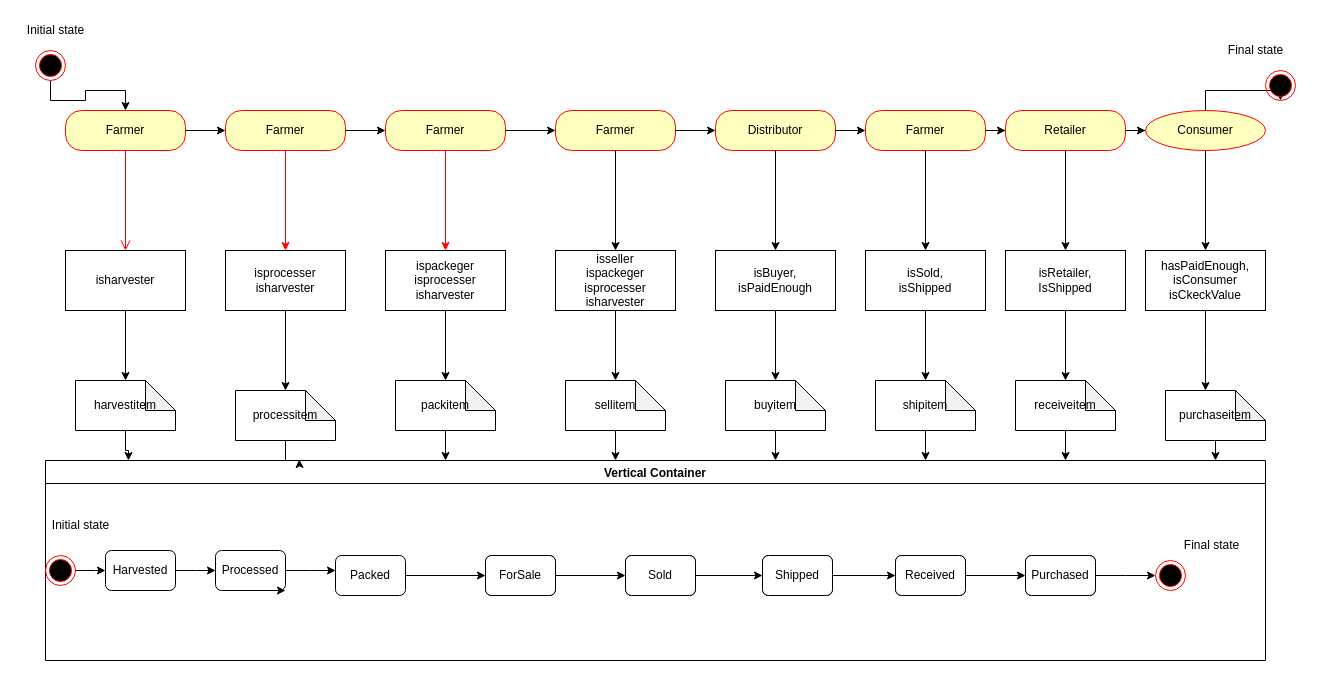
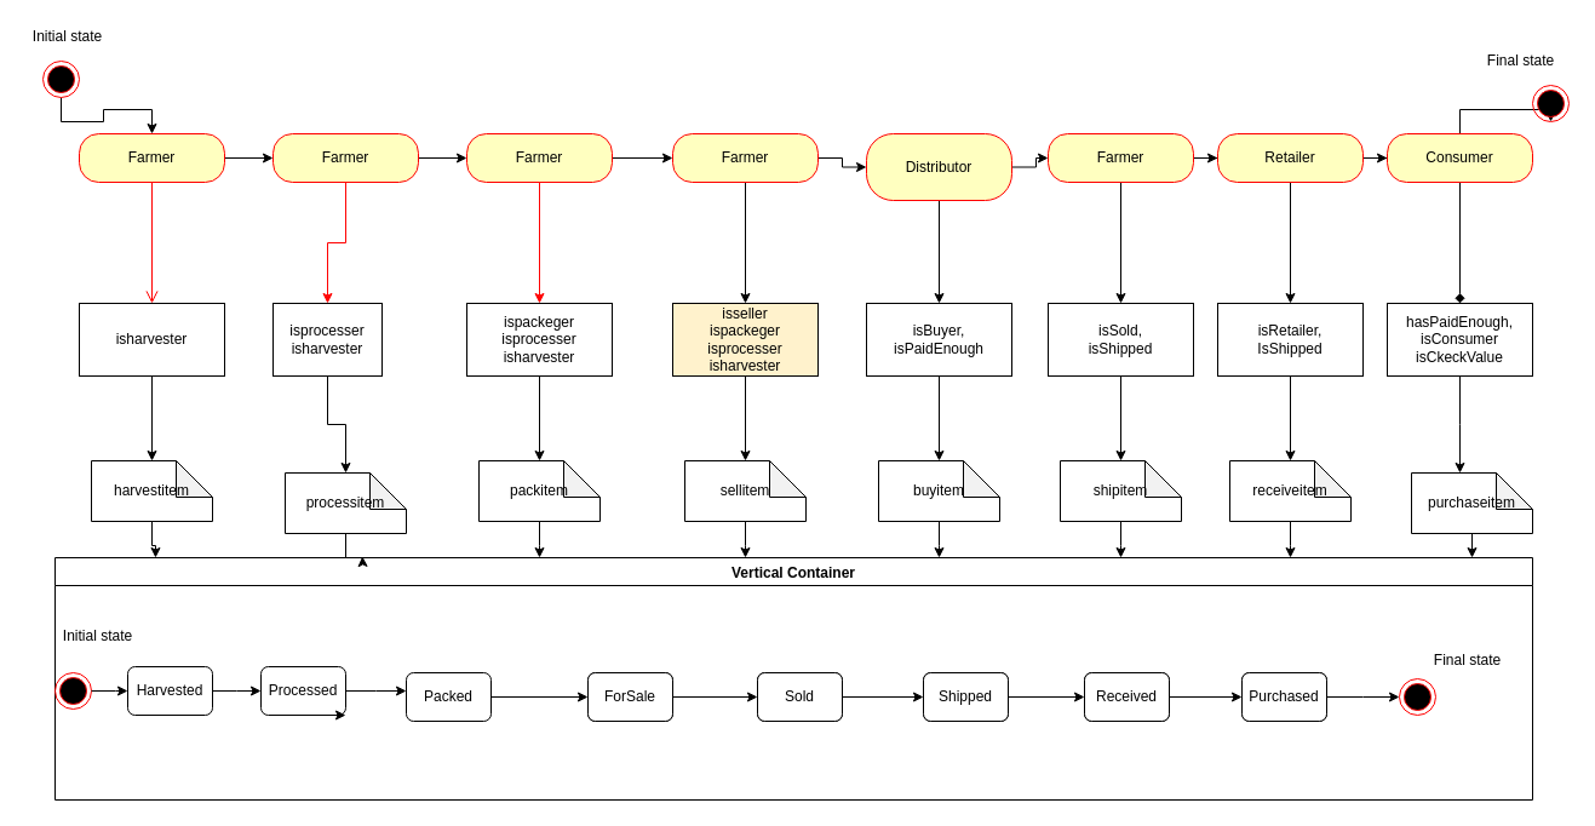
  <mxCell id="0" />
  <mxCell id="1" parent="0" />
  <mxCell id="2" value="Vertical Container" style="swimlane;" vertex="1" parent="1"><mxGeometry x="45" y="460" width="1220" height="200" as="geometry" /></mxCell>
  <mxCell id="3" value="Harvested" style="rounded=1;whiteSpace=wrap;html=1;" vertex="1" parent="2"><mxGeometry x="60" y="90" width="70" height="40" as="geometry" /></mxCell>
  <mxCell id="4" value="" style="rounded=1;whiteSpace=wrap;html=1;" vertex="1" parent="2"><mxGeometry x="580" y="95" width="70" height="40" as="geometry" /></mxCell>
  <mxCell id="5" value="" style="rounded=1;whiteSpace=wrap;html=1;" vertex="1" parent="2"><mxGeometry x="440" y="95" width="70" height="40" as="geometry" /></mxCell>
  <mxCell id="6" value="Packed" style="rounded=1;whiteSpace=wrap;html=1;" vertex="1" parent="2"><mxGeometry x="290" y="95" width="70" height="40" as="geometry" /></mxCell>
  <mxCell id="7" value="Processed" style="rounded=1;whiteSpace=wrap;html=1;" vertex="1" parent="2"><mxGeometry x="170" y="90" width="70" height="40" as="geometry" /></mxCell>
  <mxCell id="8" value="" style="rounded=1;whiteSpace=wrap;html=1;" vertex="1" parent="2"><mxGeometry x="717" y="95" width="70" height="40" as="geometry" /></mxCell>
  <mxCell id="9" value="" style="rounded=1;whiteSpace=wrap;html=1;" vertex="1" parent="2"><mxGeometry x="980" y="95" width="70" height="40" as="geometry" /></mxCell>
  <mxCell id="10" value="" style="rounded=1;whiteSpace=wrap;html=1;" vertex="1" parent="2"><mxGeometry x="850" y="95" width="70" height="40" as="geometry" /></mxCell>
  <mxCell id="11" value="" style="ellipse;html=1;shape=endState;fillColor=#000000;strokeColor=#ff0000;" vertex="1" parent="2"><mxGeometry y="95" width="30" height="30" as="geometry" /></mxCell>
  <mxCell id="12" style="edgeStyle=orthogonalEdgeStyle;rounded=0;orthogonalLoop=1;jettySize=auto;html=1;exitX=0.5;exitY=1;exitDx=0;exitDy=0;entryX=1;entryY=1;entryDx=0;entryDy=0;" edge="1" parent="2" source="7" target="7"><mxGeometry relative="1" as="geometry" /></mxCell>
  <mxCell id="13" value="Sold" style="rounded=1;whiteSpace=wrap;html=1;" vertex="1" parent="2"><mxGeometry x="580" y="95" width="70" height="40" as="geometry" /></mxCell>
  <mxCell id="14" value="Shipped" style="rounded=1;whiteSpace=wrap;html=1;" vertex="1" parent="2"><mxGeometry x="717" y="95" width="70" height="40" as="geometry" /></mxCell>
  <mxCell id="15" value="" style="edgeStyle=orthogonalEdgeStyle;rounded=0;orthogonalLoop=1;jettySize=auto;html=1;" edge="1" parent="2" source="13" target="14"><mxGeometry relative="1" as="geometry" /></mxCell>
  <mxCell id="16" value="Received" style="rounded=1;whiteSpace=wrap;html=1;" vertex="1" parent="2"><mxGeometry x="850" y="95" width="70" height="40" as="geometry" /></mxCell>
  <mxCell id="17" value="" style="edgeStyle=orthogonalEdgeStyle;rounded=0;orthogonalLoop=1;jettySize=auto;html=1;" edge="1" parent="2" source="14" target="16"><mxGeometry relative="1" as="geometry" /></mxCell>
  <mxCell id="18" value="Purchased" style="rounded=1;whiteSpace=wrap;html=1;" vertex="1" parent="2"><mxGeometry x="980" y="95" width="70" height="40" as="geometry" /></mxCell>
  <mxCell id="19" value="" style="edgeStyle=orthogonalEdgeStyle;rounded=0;orthogonalLoop=1;jettySize=auto;html=1;" edge="1" parent="2" source="16" target="18"><mxGeometry relative="1" as="geometry" /></mxCell>
  <mxCell id="20" value="" style="ellipse;html=1;shape=endState;fillColor=#000000;strokeColor=#ff0000;" vertex="1" parent="2"><mxGeometry x="1110" y="100" width="30" height="30" as="geometry" /></mxCell>
  <mxCell id="21" value="Final state" style="text;html=1;align=center;verticalAlign=middle;resizable=0;points=[];autosize=1;strokeColor=none;" vertex="1" parent="2"><mxGeometry x="1131" y="75" width="70" height="20" as="geometry" /></mxCell>
  <mxCell id="22" value="Initial state" style="text;html=1;align=center;verticalAlign=middle;resizable=0;points=[];autosize=1;strokeColor=none;" vertex="1" parent="2"><mxGeometry y="55" width="70" height="20" as="geometry" /></mxCell>
  <mxCell id="23" value="" style="edgeStyle=orthogonalEdgeStyle;rounded=0;orthogonalLoop=1;jettySize=auto;html=1;" edge="1" parent="1" source="11"><mxGeometry relative="1" as="geometry"><mxPoint x="105" y="570" as="targetPoint" /></mxGeometry></mxCell>
  <mxCell id="24" value="" style="edgeStyle=orthogonalEdgeStyle;rounded=0;orthogonalLoop=1;jettySize=auto;html=1;" edge="1" parent="1" source="3"><mxGeometry relative="1" as="geometry"><mxPoint x="215" y="570" as="targetPoint" /></mxGeometry></mxCell>
  <mxCell id="25" value="" style="edgeStyle=orthogonalEdgeStyle;rounded=0;orthogonalLoop=1;jettySize=auto;html=1;" edge="1" parent="1" source="7"><mxGeometry relative="1" as="geometry"><mxPoint x="335" y="570" as="targetPoint" /></mxGeometry></mxCell>
  <mxCell id="26" value="" style="edgeStyle=orthogonalEdgeStyle;rounded=0;orthogonalLoop=1;jettySize=auto;html=1;" edge="1" parent="1" source="27" target="13"><mxGeometry relative="1" as="geometry" /></mxCell>
  <mxCell id="27" value="ForSale" style="rounded=1;whiteSpace=wrap;html=1;" vertex="1" parent="1"><mxGeometry x="485" y="555" width="70" height="40" as="geometry" /></mxCell>
  <mxCell id="28" value="" style="edgeStyle=orthogonalEdgeStyle;rounded=0;orthogonalLoop=1;jettySize=auto;html=1;" edge="1" parent="1" source="6" target="27"><mxGeometry relative="1" as="geometry" /></mxCell>
  <mxCell id="29" value="" style="edgeStyle=orthogonalEdgeStyle;rounded=0;orthogonalLoop=1;jettySize=auto;html=1;" edge="1" parent="1" source="18"><mxGeometry relative="1" as="geometry"><mxPoint x="1155" y="575" as="targetPoint" /></mxGeometry></mxCell>
  <mxCell id="30" value="" style="edgeStyle=orthogonalEdgeStyle;rounded=0;orthogonalLoop=1;jettySize=auto;html=1;strokeColor=#000000;" edge="1" parent="1" source="31" target="39"><mxGeometry relative="1" as="geometry" /></mxCell>
  <mxCell id="31" value="Farmer" style="rounded=1;whiteSpace=wrap;html=1;arcSize=40;fontColor=#000000;fillColor=#ffffc0;strokeColor=#ff0000;" vertex="1" parent="1"><mxGeometry x="65" y="110" width="120" height="40" as="geometry" /></mxCell>
  <mxCell id="32" value="" style="edgeStyle=orthogonalEdgeStyle;html=1;verticalAlign=bottom;endArrow=open;endSize=8;strokeColor=#ff0000;entryX=0.5;entryY=0;entryDx=0;entryDy=0;" edge="1" source="31" parent="1" target="36"><mxGeometry relative="1" as="geometry"><mxPoint x="125" y="210" as="targetPoint" /></mxGeometry></mxCell>
  <mxCell id="33" style="edgeStyle=orthogonalEdgeStyle;rounded=0;orthogonalLoop=1;jettySize=auto;html=1;entryX=0.068;entryY=0;entryDx=0;entryDy=0;entryPerimeter=0;" edge="1" parent="1" source="34" target="2"><mxGeometry relative="1" as="geometry" /></mxCell>
  <mxCell id="34" value="harvestitem" style="shape=note;whiteSpace=wrap;html=1;backgroundOutline=1;darkOpacity=0.05;" vertex="1" parent="1"><mxGeometry x="75" y="380" width="100" height="50" as="geometry" /></mxCell>
  <mxCell id="35" style="edgeStyle=orthogonalEdgeStyle;rounded=0;orthogonalLoop=1;jettySize=auto;html=1;entryX=0.5;entryY=0;entryDx=0;entryDy=0;entryPerimeter=0;" edge="1" parent="1" source="36" target="34"><mxGeometry relative="1" as="geometry" /></mxCell>
  <mxCell id="36" value="isharvester" style="rounded=0;whiteSpace=wrap;html=1;" vertex="1" parent="1"><mxGeometry x="65" y="250" width="120" height="60" as="geometry" /></mxCell>
  <mxCell id="37" style="edgeStyle=orthogonalEdgeStyle;rounded=0;orthogonalLoop=1;jettySize=auto;html=1;entryX=0.5;entryY=0;entryDx=0;entryDy=0;strokeColor=#FF0303;" edge="1" parent="1" source="39" target="50"><mxGeometry relative="1" as="geometry" /></mxCell>
  <mxCell id="38" value="" style="edgeStyle=orthogonalEdgeStyle;rounded=0;orthogonalLoop=1;jettySize=auto;html=1;strokeColor=#000000;" edge="1" parent="1" source="39" target="42"><mxGeometry relative="1" as="geometry" /></mxCell>
  <mxCell id="39" value="Farmer" style="rounded=1;whiteSpace=wrap;html=1;arcSize=40;fontColor=#000000;fillColor=#ffffc0;strokeColor=#ff0000;" vertex="1" parent="1"><mxGeometry x="225" y="110" width="120" height="40" as="geometry" /></mxCell>
  <mxCell id="40" value="" style="edgeStyle=orthogonalEdgeStyle;rounded=0;orthogonalLoop=1;jettySize=auto;html=1;strokeColor=#FF0303;" edge="1" parent="1" source="42" target="54"><mxGeometry relative="1" as="geometry" /></mxCell>
  <mxCell id="41" value="" style="edgeStyle=orthogonalEdgeStyle;rounded=0;orthogonalLoop=1;jettySize=auto;html=1;strokeColor=#000000;" edge="1" parent="1" source="42" target="48"><mxGeometry relative="1" as="geometry" /></mxCell>
  <mxCell id="42" value="Farmer" style="rounded=1;whiteSpace=wrap;html=1;arcSize=40;fontColor=#000000;fillColor=#ffffc0;strokeColor=#ff0000;" vertex="1" parent="1"><mxGeometry x="385" y="110" width="120" height="40" as="geometry" /></mxCell>
  <mxCell id="43" value="" style="edgeStyle=orthogonalEdgeStyle;rounded=0;orthogonalLoop=1;jettySize=auto;html=1;strokeColor=#000000;entryX=0.5;entryY=0;entryDx=0;entryDy=0;" edge="1" parent="1" source="45" target="58"><mxGeometry relative="1" as="geometry" /></mxCell>
  <mxCell id="44" value="" style="edgeStyle=orthogonalEdgeStyle;rounded=0;orthogonalLoop=1;jettySize=auto;html=1;strokeColor=#000000;" edge="1" parent="1" source="45" target="67"><mxGeometry relative="1" as="geometry" /></mxCell>
- <mxCell id="45" value="Distributor" style="rounded=1;whiteSpace=wrap;html=1;arcSize=40;fontColor=#000000;fillColor=#ffffc0;strokeColor=#ff0000;" vertex="1" parent="1"><mxGeometry x="715" y="110" width="120" height="40" as="geometry" /></mxCell>
+ <mxCell id="45" value="Distributor" style="rounded=1;whiteSpace=wrap;html=1;arcSize=40;fontColor=#000000;fillColor=#ffffc0;strokeColor=#ff0000;" vertex="1" parent="1"><mxGeometry x="715" y="110" width="120" height="55" as="geometry" /></mxCell>
  <mxCell id="46" value="" style="edgeStyle=orthogonalEdgeStyle;rounded=0;orthogonalLoop=1;jettySize=auto;html=1;strokeColor=#000000;" edge="1" parent="1" source="48" target="62"><mxGeometry relative="1" as="geometry" /></mxCell>
  <mxCell id="47" value="" style="edgeStyle=orthogonalEdgeStyle;rounded=0;orthogonalLoop=1;jettySize=auto;html=1;strokeColor=#000000;" edge="1" parent="1" source="48" target="45"><mxGeometry relative="1" as="geometry" /></mxCell>
  <mxCell id="48" value="Farmer" style="rounded=1;whiteSpace=wrap;html=1;arcSize=40;fontColor=#000000;fillColor=#ffffc0;strokeColor=#ff0000;" vertex="1" parent="1"><mxGeometry x="555" y="110" width="120" height="40" as="geometry" /></mxCell>
  <mxCell id="49" style="edgeStyle=orthogonalEdgeStyle;rounded=0;orthogonalLoop=1;jettySize=auto;html=1;entryX=0.5;entryY=0;entryDx=0;entryDy=0;entryPerimeter=0;" edge="1" parent="1" source="50" target="52"><mxGeometry relative="1" as="geometry" /></mxCell>
- <mxCell id="50" value="isprocesser&lt;br&gt;isharvester" style="rounded=0;whiteSpace=wrap;html=1;" vertex="1" parent="1"><mxGeometry x="225" y="250" width="120" height="60" as="geometry" /></mxCell>
+ <mxCell id="50" value="isprocesser&lt;br&gt;isharvester" style="rounded=0;whiteSpace=wrap;html=1;" vertex="1" parent="1"><mxGeometry x="225" y="250" width="90" height="60" as="geometry" /></mxCell>
  <mxCell id="51" style="edgeStyle=orthogonalEdgeStyle;rounded=0;orthogonalLoop=1;jettySize=auto;html=1;entryX=0.208;entryY=-0.005;entryDx=0;entryDy=0;entryPerimeter=0;" edge="1" parent="1" source="52" target="2"><mxGeometry relative="1" as="geometry" /></mxCell>
  <mxCell id="52" value="processitem" style="shape=note;whiteSpace=wrap;html=1;backgroundOutline=1;darkOpacity=0.05;" vertex="1" parent="1"><mxGeometry x="235" y="390" width="100" height="50" as="geometry" /></mxCell>
  <mxCell id="53" value="" style="edgeStyle=orthogonalEdgeStyle;rounded=0;orthogonalLoop=1;jettySize=auto;html=1;" edge="1" parent="1" source="54" target="56"><mxGeometry relative="1" as="geometry" /></mxCell>
  <mxCell id="54" value="ispackeger&lt;br&gt;isprocesser&lt;br&gt;isharvester" style="rounded=0;whiteSpace=wrap;html=1;" vertex="1" parent="1"><mxGeometry x="385" y="250" width="120" height="60" as="geometry" /></mxCell>
  <mxCell id="55" value="" style="edgeStyle=orthogonalEdgeStyle;rounded=0;orthogonalLoop=1;jettySize=auto;html=1;strokeColor=#000000;" edge="1" parent="1" source="56"><mxGeometry relative="1" as="geometry"><mxPoint x="445" y="460" as="targetPoint" /></mxGeometry></mxCell>
  <mxCell id="56" value="packitem" style="shape=note;whiteSpace=wrap;html=1;backgroundOutline=1;darkOpacity=0.05;" vertex="1" parent="1"><mxGeometry x="395" y="380" width="100" height="50" as="geometry" /></mxCell>
  <mxCell id="57" value="" style="edgeStyle=orthogonalEdgeStyle;rounded=0;orthogonalLoop=1;jettySize=auto;html=1;strokeColor=#000000;" edge="1" parent="1" source="58" target="60"><mxGeometry relative="1" as="geometry" /></mxCell>
  <mxCell id="58" value="isBuyer,&lt;br&gt;isPaidEnough" style="rounded=0;whiteSpace=wrap;html=1;" vertex="1" parent="1"><mxGeometry x="715" y="250" width="120" height="60" as="geometry" /></mxCell>
  <mxCell id="59" value="" style="edgeStyle=orthogonalEdgeStyle;rounded=0;orthogonalLoop=1;jettySize=auto;html=1;strokeColor=#000000;" edge="1" parent="1" source="60"><mxGeometry relative="1" as="geometry"><mxPoint x="775" y="460" as="targetPoint" /></mxGeometry></mxCell>
  <mxCell id="60" value="buyitem" style="shape=note;whiteSpace=wrap;html=1;backgroundOutline=1;darkOpacity=0.05;" vertex="1" parent="1"><mxGeometry x="725" y="380" width="100" height="50" as="geometry" /></mxCell>
  <mxCell id="61" value="" style="edgeStyle=orthogonalEdgeStyle;rounded=0;orthogonalLoop=1;jettySize=auto;html=1;strokeColor=#000000;" edge="1" parent="1" source="62" target="64"><mxGeometry relative="1" as="geometry" /></mxCell>
- <mxCell id="62" value="isseller&lt;br&gt;ispackeger&lt;br&gt;isprocesser&lt;br&gt;isharvester" style="rounded=0;whiteSpace=wrap;html=1;" vertex="1" parent="1"><mxGeometry x="555" y="250" width="120" height="60" as="geometry" /></mxCell>
+ <mxCell id="62" value="isseller&lt;br&gt;ispackeger&lt;br&gt;isprocesser&lt;br&gt;isharvester" style="rounded=0;whiteSpace=wrap;html=1;fillColor=#fff2cc;" vertex="1" parent="1"><mxGeometry x="555" y="250" width="120" height="60" as="geometry" /></mxCell>
  <mxCell id="63" value="" style="edgeStyle=orthogonalEdgeStyle;rounded=0;orthogonalLoop=1;jettySize=auto;html=1;strokeColor=#000000;" edge="1" parent="1" source="64"><mxGeometry relative="1" as="geometry"><mxPoint x="615" y="460" as="targetPoint" /></mxGeometry></mxCell>
  <mxCell id="64" value="sellitem" style="shape=note;whiteSpace=wrap;html=1;backgroundOutline=1;darkOpacity=0.05;" vertex="1" parent="1"><mxGeometry x="565" y="380" width="100" height="50" as="geometry" /></mxCell>
  <mxCell id="65" value="" style="edgeStyle=orthogonalEdgeStyle;rounded=0;orthogonalLoop=1;jettySize=auto;html=1;strokeColor=#000000;" edge="1" parent="1" source="67" target="69"><mxGeometry relative="1" as="geometry" /></mxCell>
  <mxCell id="66" value="" style="edgeStyle=orthogonalEdgeStyle;rounded=0;orthogonalLoop=1;jettySize=auto;html=1;strokeColor=#000000;" edge="1" parent="1" source="67" target="74"><mxGeometry relative="1" as="geometry" /></mxCell>
  <mxCell id="67" value="Farmer" style="rounded=1;whiteSpace=wrap;html=1;arcSize=40;fontColor=#000000;fillColor=#ffffc0;strokeColor=#ff0000;" vertex="1" parent="1"><mxGeometry x="865" y="110" width="120" height="40" as="geometry" /></mxCell>
  <mxCell id="68" value="" style="edgeStyle=orthogonalEdgeStyle;rounded=0;orthogonalLoop=1;jettySize=auto;html=1;strokeColor=#000000;" edge="1" parent="1" source="69" target="71"><mxGeometry relative="1" as="geometry" /></mxCell>
  <mxCell id="69" value="isSold,&lt;br&gt;isShipped" style="rounded=0;whiteSpace=wrap;html=1;" vertex="1" parent="1"><mxGeometry x="865" y="250" width="120" height="60" as="geometry" /></mxCell>
  <mxCell id="70" value="" style="edgeStyle=orthogonalEdgeStyle;rounded=0;orthogonalLoop=1;jettySize=auto;html=1;strokeColor=#000000;" edge="1" parent="1" source="71"><mxGeometry relative="1" as="geometry"><mxPoint x="925" y="460" as="targetPoint" /></mxGeometry></mxCell>
  <mxCell id="71" value="shipitem" style="shape=note;whiteSpace=wrap;html=1;backgroundOutline=1;darkOpacity=0.05;" vertex="1" parent="1"><mxGeometry x="875" y="380" width="100" height="50" as="geometry" /></mxCell>
  <mxCell id="72" value="" style="edgeStyle=orthogonalEdgeStyle;rounded=0;orthogonalLoop=1;jettySize=auto;html=1;strokeColor=#000000;" edge="1" parent="1" source="74" target="76"><mxGeometry relative="1" as="geometry" /></mxCell>
  <mxCell id="73" value="" style="edgeStyle=orthogonalEdgeStyle;rounded=0;orthogonalLoop=1;jettySize=auto;html=1;strokeColor=#000000;" edge="1" parent="1" source="74" target="81"><mxGeometry relative="1" as="geometry" /></mxCell>
  <mxCell id="74" value="Retailer" style="rounded=1;whiteSpace=wrap;html=1;arcSize=40;fontColor=#000000;fillColor=#ffffc0;strokeColor=#ff0000;" vertex="1" parent="1"><mxGeometry x="1005" y="110" width="120" height="40" as="geometry" /></mxCell>
  <mxCell id="75" value="" style="edgeStyle=orthogonalEdgeStyle;rounded=0;orthogonalLoop=1;jettySize=auto;html=1;strokeColor=#000000;" edge="1" parent="1" source="76" target="78"><mxGeometry relative="1" as="geometry" /></mxCell>
  <mxCell id="76" value="isRetailer,&lt;br&gt;IsShipped" style="rounded=0;whiteSpace=wrap;html=1;" vertex="1" parent="1"><mxGeometry x="1005" y="250" width="120" height="60" as="geometry" /></mxCell>
  <mxCell id="77" value="" style="edgeStyle=orthogonalEdgeStyle;rounded=0;orthogonalLoop=1;jettySize=auto;html=1;strokeColor=#000000;" edge="1" parent="1" source="78"><mxGeometry relative="1" as="geometry"><mxPoint x="1065" y="460" as="targetPoint" /></mxGeometry></mxCell>
  <mxCell id="78" value="receiveitem" style="shape=note;whiteSpace=wrap;html=1;backgroundOutline=1;darkOpacity=0.05;" vertex="1" parent="1"><mxGeometry x="1015" y="380" width="100" height="50" as="geometry" /></mxCell>
- <mxCell id="79" value="" style="edgeStyle=orthogonalEdgeStyle;rounded=0;orthogonalLoop=1;jettySize=auto;html=1;strokeColor=#000000;" edge="1" parent="1" source="81" target="83"><mxGeometry relative="1" as="geometry" /></mxCell>
+ <mxCell id="79" value="" style="edgeStyle=orthogonalEdgeStyle;rounded=0;orthogonalLoop=1;jettySize=auto;html=1;strokeColor=#000000;endArrow=diamond;" edge="1" parent="1" source="81" target="83"><mxGeometry relative="1" as="geometry" /></mxCell>
  <mxCell id="80" value="" style="edgeStyle=orthogonalEdgeStyle;rounded=0;orthogonalLoop=1;jettySize=auto;html=1;strokeColor=#000000;entryX=0.5;entryY=1;entryDx=0;entryDy=0;" edge="1" parent="1" source="81" target="88"><mxGeometry relative="1" as="geometry"><mxPoint x="1345" y="130" as="targetPoint" /></mxGeometry></mxCell>
- <mxCell id="81" value="Consumer" style="ellipse;whiteSpace=wrap;html=1;arcSize=40;fontColor=#000000;fillColor=#ffffc0;strokeColor=#ff0000;" vertex="1" parent="1"><mxGeometry x="1145" y="110" width="120" height="40" as="geometry" /></mxCell>
+ <mxCell id="81" value="Consumer" style="rounded=1;whiteSpace=wrap;html=1;arcSize=40;fontColor=#000000;fillColor=#ffffc0;strokeColor=#ff0000;" vertex="1" parent="1"><mxGeometry x="1145" y="110" width="120" height="40" as="geometry" /></mxCell>
  <mxCell id="82" value="" style="edgeStyle=orthogonalEdgeStyle;rounded=0;orthogonalLoop=1;jettySize=auto;html=1;strokeColor=#000000;" edge="1" parent="1" source="83"><mxGeometry relative="1" as="geometry"><mxPoint x="1205" y="390" as="targetPoint" /></mxGeometry></mxCell>
  <mxCell id="83" value="hasPaidEnough,&lt;br&gt;isConsumer&lt;br&gt;isCkeckValue&lt;br&gt;" style="rounded=0;whiteSpace=wrap;html=1;" vertex="1" parent="1"><mxGeometry x="1145" y="250" width="120" height="60" as="geometry" /></mxCell>
  <mxCell id="84" value="" style="edgeStyle=orthogonalEdgeStyle;rounded=0;orthogonalLoop=1;jettySize=auto;html=1;strokeColor=#000000;" edge="1" parent="1" source="85"><mxGeometry relative="1" as="geometry"><mxPoint x="1215" y="460" as="targetPoint" /></mxGeometry></mxCell>
  <mxCell id="85" value="purchaseitem" style="shape=note;whiteSpace=wrap;html=1;backgroundOutline=1;darkOpacity=0.05;" vertex="1" parent="1"><mxGeometry x="1165" y="390" width="100" height="50" as="geometry" /></mxCell>
  <mxCell id="86" value="" style="edgeStyle=orthogonalEdgeStyle;rounded=0;orthogonalLoop=1;jettySize=auto;html=1;strokeColor=#000000;" edge="1" parent="1" source="87" target="31"><mxGeometry relative="1" as="geometry" /></mxCell>
  <mxCell id="87" value="" style="ellipse;html=1;shape=endState;fillColor=#000000;strokeColor=#ff0000;" vertex="1" parent="1"><mxGeometry x="35" y="50" width="30" height="30" as="geometry" /></mxCell>
  <mxCell id="88" value="" style="ellipse;html=1;shape=endState;fillColor=#000000;strokeColor=#ff0000;" vertex="1" parent="1"><mxGeometry x="1265" y="70" width="30" height="30" as="geometry" /></mxCell>
  <mxCell id="89" value="Initial state" style="text;html=1;align=center;verticalAlign=middle;resizable=0;points=[];autosize=1;strokeColor=none;" vertex="1" parent="1"><mxGeometry x="20" y="20" width="70" height="20" as="geometry" /></mxCell>
  <mxCell id="90" value="Final state" style="text;html=1;align=center;verticalAlign=middle;resizable=0;points=[];autosize=1;strokeColor=none;" vertex="1" parent="1"><mxGeometry x="1220" y="40" width="70" height="20" as="geometry" /></mxCell>
